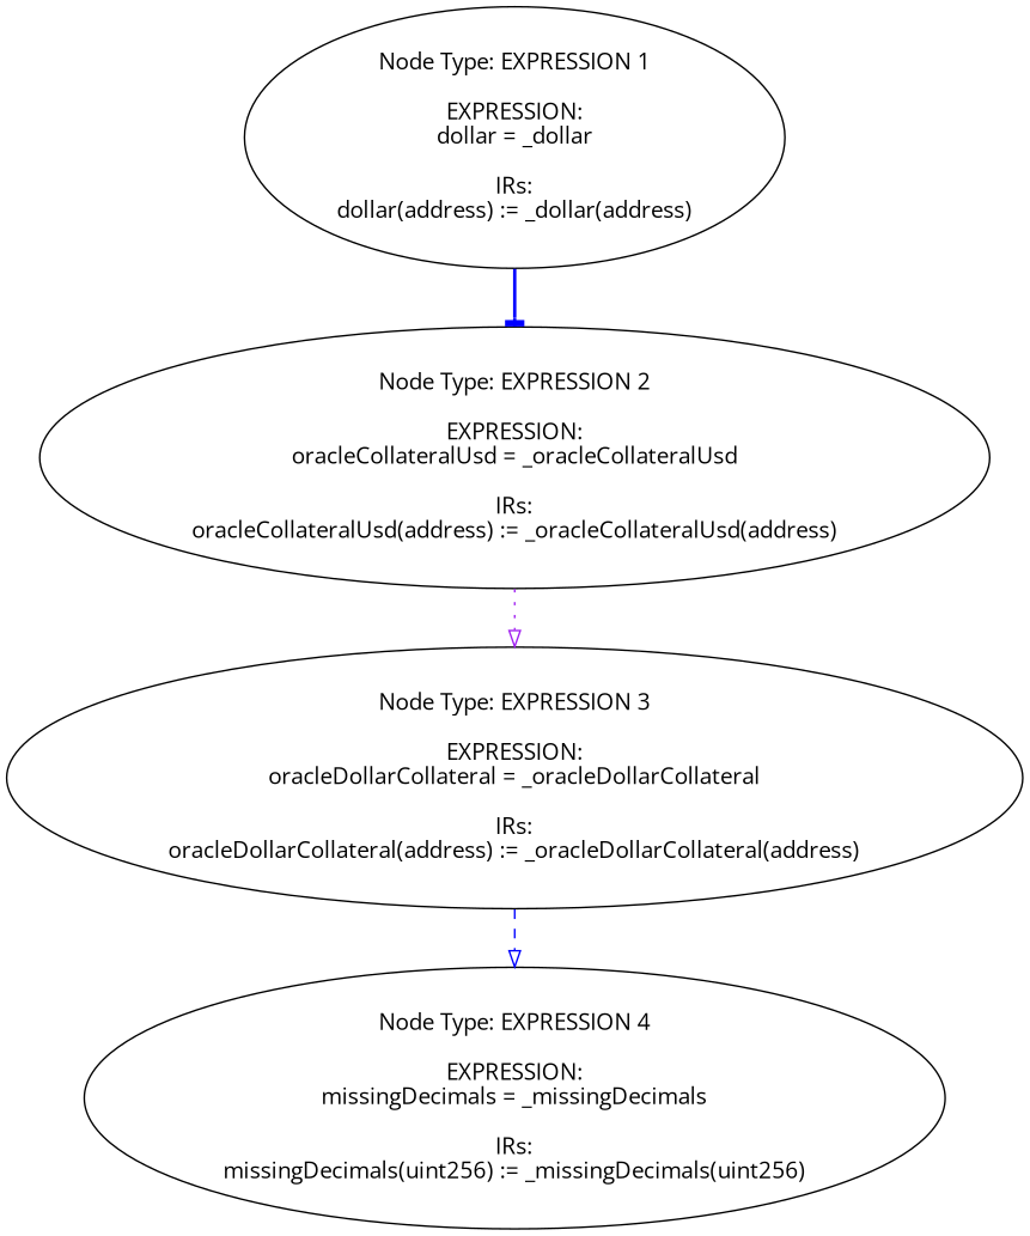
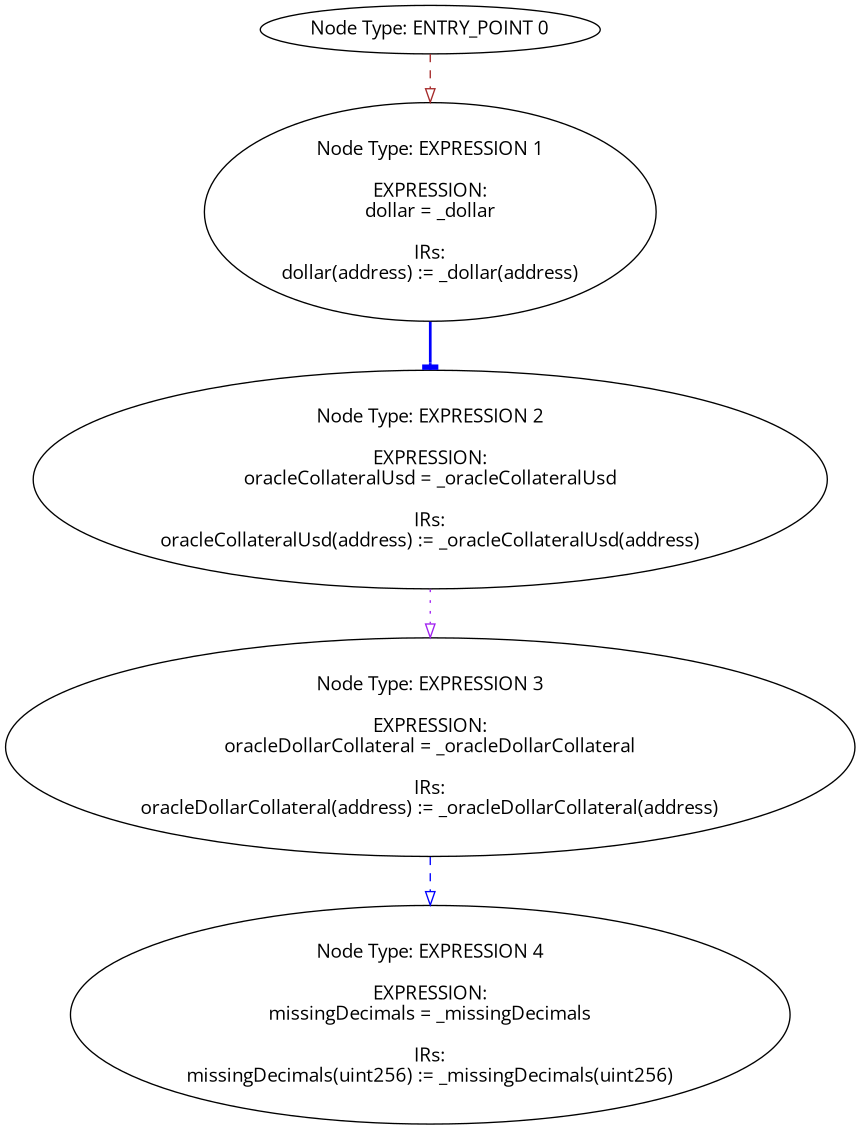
  digraph {
    fontname="Open Sans"
    node [fontname="Open Sans"]
    edge [color=blue style=dashed arrowhead=onormal fontname="Open Sans"]
+   n1 [label="Node Type: ENTRY_POINT 0\n"]
    n2 [label="Node Type: EXPRESSION 1\n\nEXPRESSION:\ndollar = _dollar\n\nIRs:\ndollar(address) := _dollar(address)"]
    n3 [label="Node Type: EXPRESSION 2\n\nEXPRESSION:\noracleCollateralUsd = _oracleCollateralUsd\n\nIRs:\noracleCollateralUsd(address) := _oracleCollateralUsd(address)"]
    n4 [label="Node Type: EXPRESSION 3\n\nEXPRESSION:\noracleDollarCollateral = _oracleDollarCollateral\n\nIRs:\noracleDollarCollateral(address) := _oracleDollarCollateral(address)"]
    n5 [label="Node Type: EXPRESSION 4\n\nEXPRESSION:\nmissingDecimals = _missingDecimals\n\nIRs:\nmissingDecimals(uint256) := _missingDecimals(uint256)"]
+   n1 -> n2 [color=brown]
    n2 -> n3 [style=bold arrowhead=tee]
    n3 -> n4 [color=purple style=dotted]
    n4 -> n5
  }
